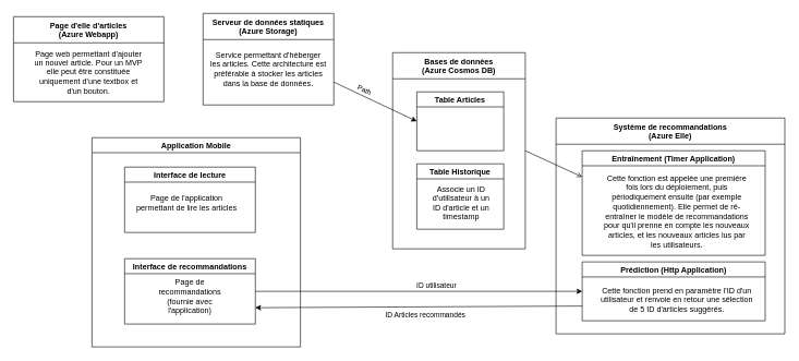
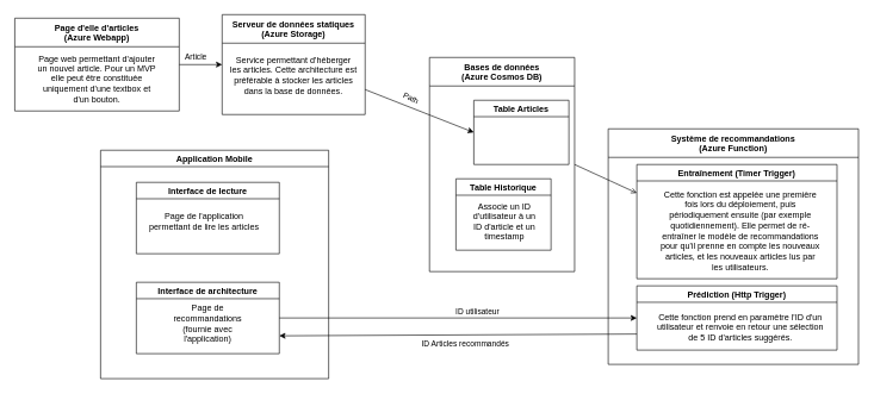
  <mxCell id="0" />
  <mxCell id="1" parent="0" />
  <mxCell id="2" value="Serveur de données statiques&#10;(Azure Storage)" style="swimlane;startSize=40;" parent="1" vertex="1"><mxGeometry x="310" y="20" width="200" height="140" as="geometry" /></mxCell>
  <mxCell id="3" value="Service permettant d'héberger les articles. Cette architecture est préférable à stocker les articles dans la base de données." style="text;html=1;strokeColor=none;fillColor=none;align=center;verticalAlign=middle;whiteSpace=wrap;rounded=0;" parent="2" vertex="1"><mxGeometry x="10" y="40" width="180" height="90" as="geometry" /></mxCell>
  <mxCell id="4" value="Bases de données&#10;(Azure Cosmos DB)" style="swimlane;startSize=40;" parent="1" vertex="1"><mxGeometry x="600" y="80" width="203" height="300" as="geometry" /></mxCell>
- <mxCell id="5" value="Table Articles" style="swimlane;" parent="4" vertex="1"><mxGeometry x="37" y="60" width="133" height="90" as="geometry" /></mxCell>
+ <mxCell id="5" value="Table Articles" style="swimlane;" parent="4" vertex="1"><mxGeometry x="62" y="60" width="133" height="90" as="geometry" /></mxCell>
  <mxCell id="6" value="Table Historique" style="swimlane;" parent="4" vertex="1"><mxGeometry x="37" y="170" width="133" height="100" as="geometry" /></mxCell>
  <mxCell id="7" value="Associe un ID d'utilisateur à un ID d'article et un timestamp" style="text;html=1;strokeColor=none;fillColor=none;align=center;verticalAlign=middle;whiteSpace=wrap;rounded=0;" parent="6" vertex="1"><mxGeometry x="16" y="50" width="104" height="20" as="geometry" /></mxCell>
- <mxCell id="8" value="Système de recommandations&#10;(Azure Elle)" style="swimlane;startSize=40;" parent="1" vertex="1"><mxGeometry x="850" y="180" width="350" height="330" as="geometry" /></mxCell>
- <mxCell id="9" value="Entraînement (Timer Application)" style="swimlane;" parent="8" vertex="1"><mxGeometry x="40" y="50" width="280" height="160" as="geometry" /></mxCell>
+ <mxCell id="8" value="Système de recommandations&#10;(Azure Function)" style="swimlane;startSize=40;" parent="1" vertex="1"><mxGeometry x="850" y="180" width="350" height="330" as="geometry" /></mxCell>
+ <mxCell id="9" value="Entraînement (Timer Trigger)" style="swimlane;" parent="8" vertex="1"><mxGeometry x="40" y="50" width="280" height="160" as="geometry" /></mxCell>
  <mxCell id="10" value="Cette fonction est appelée une première fois lors du déploiement, puis périodiquement ensuite (par exemple quotidiennement). Elle permet de ré-entraîner le modèle de recommandations pour qu'il prenne en compte les nouveaux articles, et les nouveaux articles lus par les utilisateurs." style="text;html=1;strokeColor=none;fillColor=none;align=center;verticalAlign=middle;whiteSpace=wrap;rounded=0;" parent="9" vertex="1"><mxGeometry x="30" y="50" width="230" height="85" as="geometry" /></mxCell>
- <mxCell id="11" value="Prédiction (Http Application)" style="swimlane;" parent="8" vertex="1"><mxGeometry x="40" y="220" width="280" height="90" as="geometry" /></mxCell>
+ <mxCell id="11" value="Prédiction (Http Trigger)" style="swimlane;" parent="8" vertex="1"><mxGeometry x="40" y="220" width="280" height="90" as="geometry" /></mxCell>
  <mxCell id="12" value="Cette fonction prend en paramètre l'ID d'un utilisateur et renvoie en retour une sélection de 5 ID d'articles suggérés." style="text;html=1;strokeColor=none;fillColor=none;align=center;verticalAlign=middle;whiteSpace=wrap;rounded=0;" parent="11" vertex="1"><mxGeometry x="20" y="35" width="250" height="45" as="geometry" /></mxCell>
  <mxCell id="13" value="Application Mobile" style="swimlane;" parent="1" vertex="1"><mxGeometry x="140" y="210" width="319" height="320" as="geometry" /></mxCell>
- <mxCell id="14" value="Interface de recommandations" style="swimlane;startSize=23;" parent="13" vertex="1"><mxGeometry x="50" y="185" width="200" height="100" as="geometry" /></mxCell>
+ <mxCell id="14" value="Interface de architecture" style="swimlane;startSize=23;" parent="13" vertex="1"><mxGeometry x="50" y="185" width="200" height="100" as="geometry" /></mxCell>
  <mxCell id="15" value="Page de recommandations (fournie avec l'application)" style="text;html=1;strokeColor=none;fillColor=none;align=center;verticalAlign=middle;whiteSpace=wrap;rounded=0;" parent="14" vertex="1"><mxGeometry x="30" y="35" width="140" height="45" as="geometry" /></mxCell>
  <mxCell id="16" value="Interface de lecture" style="swimlane;startSize=23;" parent="13" vertex="1"><mxGeometry x="50" y="45" width="200" height="100" as="geometry" /></mxCell>
  <mxCell id="17" value="Page de l'application permettant de lire les articles" style="text;html=1;strokeColor=none;fillColor=none;align=center;verticalAlign=middle;whiteSpace=wrap;rounded=0;" parent="16" vertex="1"><mxGeometry x="10" y="30" width="170" height="50" as="geometry" /></mxCell>
  <mxCell id="18" value="Page d'elle d'articles&#10;(Azure Webapp)" style="swimlane;startSize=40;" parent="1" vertex="1"><mxGeometry x="20" y="25" width="230" height="130" as="geometry" /></mxCell>
  <mxCell id="19" value="Page web permettant d'ajouter un nouvel article. Pour un MVP elle peut être constituée uniquement d'une textbox et d'un bouton." style="text;html=1;strokeColor=none;fillColor=none;align=center;verticalAlign=middle;whiteSpace=wrap;rounded=0;" parent="18" vertex="1"><mxGeometry x="30" y="70" width="170" height="30" as="geometry" /></mxCell>
+ <mxCell id="20" value="" style="endArrow=classic;html=1;rounded=0;exitX=1;exitY=0.5;exitDx=0;exitDy=0;entryX=0;entryY=0.5;entryDx=0;entryDy=0;" parent="1" source="18" target="2" edge="1"><mxGeometry width="50" height="50" relative="1" as="geometry"><mxPoint x="290" y="17.5" as="sourcePoint" /><mxPoint x="240" y="52.5" as="targetPoint" /></mxGeometry></mxCell>
+ <mxCell id="21" value="Article" style="edgeLabel;html=1;align=center;verticalAlign=middle;resizable=0;points=[];rotation=0;" parent="20" vertex="1" connectable="0"><mxGeometry x="-0.23" y="2" relative="1" as="geometry"><mxPoint x="-1" y="-10" as="offset" /></mxGeometry></mxCell>
  <mxCell id="22" value="" style="endArrow=classic;html=1;rounded=0;exitX=1;exitY=0.75;exitDx=0;exitDy=0;entryX=0;entryY=0.5;entryDx=0;entryDy=0;" parent="1" source="2" target="5" edge="1"><mxGeometry width="50" height="50" relative="1" as="geometry"><mxPoint x="730" y="110" as="sourcePoint" /><mxPoint x="780" y="60" as="targetPoint" /></mxGeometry></mxCell>
  <mxCell id="23" value="Path" style="edgeLabel;html=1;align=center;verticalAlign=middle;resizable=0;points=[];rotation=26;" parent="22" vertex="1" connectable="0"><mxGeometry x="0.373" y="2" relative="1" as="geometry"><mxPoint x="-41" y="-28" as="offset" /></mxGeometry></mxCell>
  <mxCell id="24" value="" style="endArrow=classic;html=1;rounded=0;exitX=1;exitY=0.5;exitDx=0;exitDy=0;entryX=0;entryY=0.5;entryDx=0;entryDy=0;" parent="1" source="14" target="11" edge="1"><mxGeometry width="50" height="50" relative="1" as="geometry"><mxPoint x="810" y="410" as="sourcePoint" /><mxPoint x="860" y="360" as="targetPoint" /></mxGeometry></mxCell>
  <mxCell id="25" value="ID utilisateur" style="edgeLabel;html=1;align=center;verticalAlign=middle;resizable=0;points=[];" parent="24" vertex="1" connectable="0"><mxGeometry x="-0.2" y="-3" relative="1" as="geometry"><mxPoint x="76" y="-13" as="offset" /></mxGeometry></mxCell>
  <mxCell id="26" value="" style="endArrow=classic;html=1;rounded=0;exitX=0;exitY=0.75;exitDx=0;exitDy=0;entryX=1;entryY=0.75;entryDx=0;entryDy=0;" parent="1" source="11" target="14" edge="1"><mxGeometry width="50" height="50" relative="1" as="geometry"><mxPoint x="810" y="410" as="sourcePoint" /><mxPoint x="860" y="360" as="targetPoint" /></mxGeometry></mxCell>
  <mxCell id="27" value="ID Articles recommandés" style="edgeLabel;html=1;align=center;verticalAlign=middle;resizable=0;points=[];" parent="26" vertex="1" connectable="0"><mxGeometry x="-0.318" y="-2" relative="1" as="geometry"><mxPoint x="-69" y="14" as="offset" /></mxGeometry></mxCell>
  <mxCell id="28" value="" style="endArrow=open;html=1;rounded=0;entryX=0;entryY=0.25;entryDx=0;entryDy=0;exitX=1;exitY=0.5;exitDx=0;exitDy=0;" edge="1" parent="1" source="4" target="9"><mxGeometry width="50" height="50" relative="1" as="geometry"><mxPoint x="620" y="300" as="sourcePoint" /><mxPoint x="670" y="250" as="targetPoint" /></mxGeometry></mxCell>
